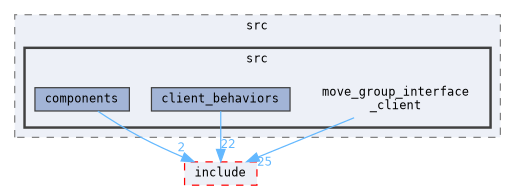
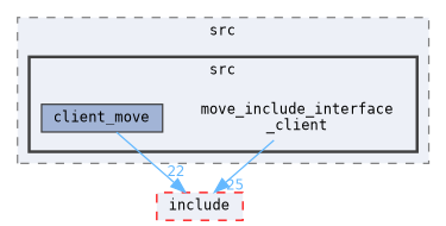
  digraph {
    compound=true
    fontname="DejaVu Sans Mono"
    node [fontname="DejaVu Sans Mono" fontsize=10 shape=box color=grey25 fillcolor="#a2b4d6" style=filled]
    edge [color=steelblue1 fontcolor=steelblue1 fontname="DejaVu Sans Mono" fontsize=10 labeldistance=1.5 labelfontname=Helvetica labelfontsize=10]
-   n1 [height=0.2 label="move_group_interface\l_client" shape=plaintext width=0.4 color="" fillcolor="" style=""]
-   n2 [height=0.2 label=client_behaviors width=0.4]
-   n3 [height=0.2 label=components width=0.4]
+   n1 [height=0.2 label="move_include_interface\l_client" shape=plaintext width=0.4 color="" fillcolor="" style=""]
+   n2 [height=0.2 label=client_move width=0.4]
    n4 [color=red fillcolor="#edf0f7" height=0.2 label=include style="filled,dashed" width=0.4]
    subgraph cluster_1 {
      bgcolor="#edf0f7"
      fontsize=10
      label=src
      pencolor=grey50
      style="filled,dashed"
      subgraph cluster_2 {
        bgcolor="#edf0f7"
        fontsize=10
        pencolor=grey25
        style="filled,bold"
        n1
        n2
-       n3
      }
    }
    n1 -> n4 [headlabel=25]
    n2 -> n4 [headlabel=22]
-   n3 -> n4 [headlabel=2]
  }
